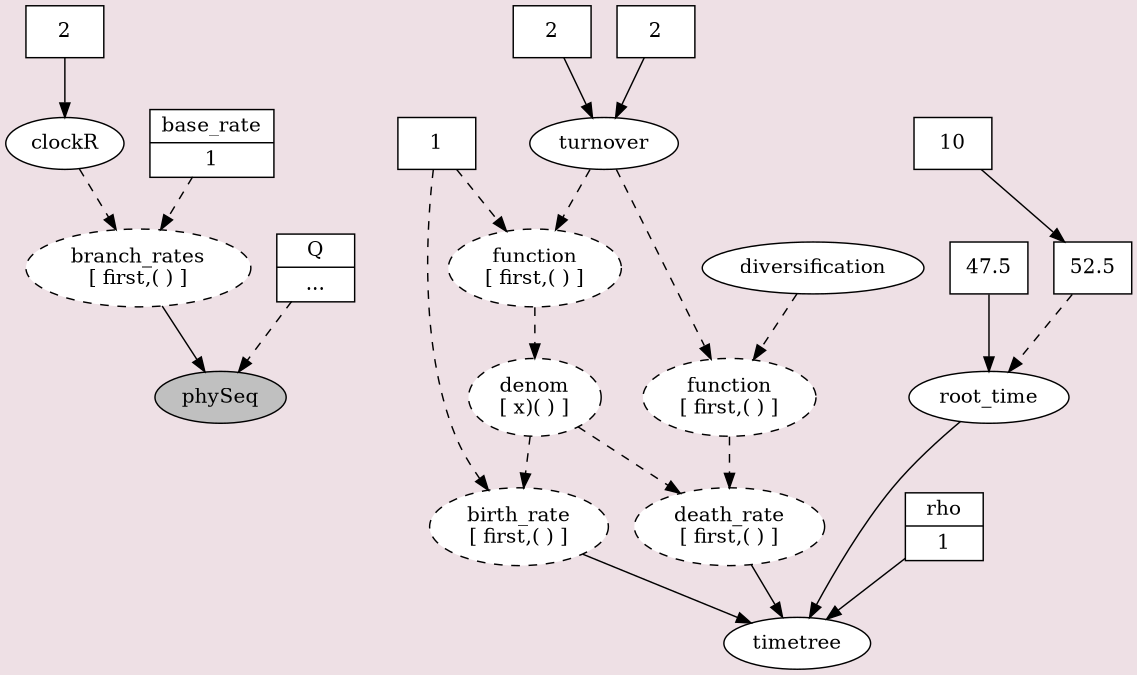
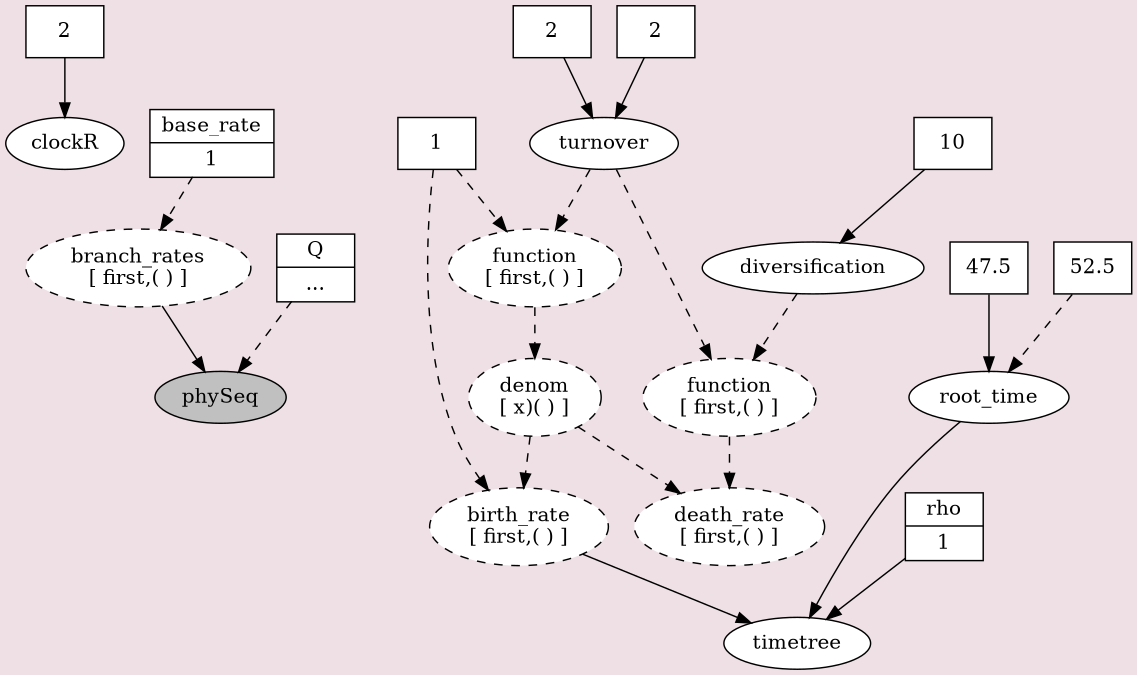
  digraph {
    bgcolor=lavenderblush2
    node [fillcolor=white shape=oval style=filled]
    edge [style=dashed]
    n1 [fillcolor=gray label=phySeq]
    n2 [label=turnover]
    n3 [label="function\n[ first,( ) ]" style="dashed,filled"]
    n4 [label="function\n[ first,( ) ]" style="dashed,filled"]
    n5 [label="denom\n[ x)( ) ]" style="dashed,filled"]
    n6 [label="death_rate\n[ first,( ) ]" style="dashed,filled"]
    n7 [label=2 shape=box]
    n8 [label=2 shape=box]
    n9 [label="birth_rate\n[ first,( ) ]" style="dashed,filled"]
    n10 [label=1 shape=box]
    n11 [label=timetree]
    n12 [label=diversification]
    n13 [label=10 shape=box]
    n14 [label=root_time]
    n15 [label=47.5 shape=box]
    n16 [label=52.5 shape=box]
    n17 [label="{rho|1}" shape=record]
    n18 [label="branch_rates\n[ first,( ) ]" style="dashed,filled"]
    n19 [label=clockR]
    n20 [label=2 shape=box]
    n21 [label="{base_rate|1}" shape=record]
    n22 [label="{Q|...}" shape=record]
    subgraph sub_1 {
      rank=same
      n1
    }
    n2 -> n3
    n2 -> n4
    n3 -> n5
    n4 -> n6
    n5 -> n6
    n5 -> n9
-   n6 -> n11 [style=""]
    n7 -> n2 [style=""]
    n8 -> n2 [style=""]
    n9 -> n11 [style=""]
    n10 -> n3
    n10 -> n9
    n12 -> n4
-   n13 -> n16 [style=""]
+   n13 -> n12 [style=""]
    n14 -> n11 [style=""]
    n15 -> n14 [style=""]
    n16 -> n14
    n17 -> n11 [style=""]
    n18 -> n1 [style=""]
-   n19 -> n18
    n20 -> n19 [style=""]
    n21 -> n18
    n22 -> n1
  }
